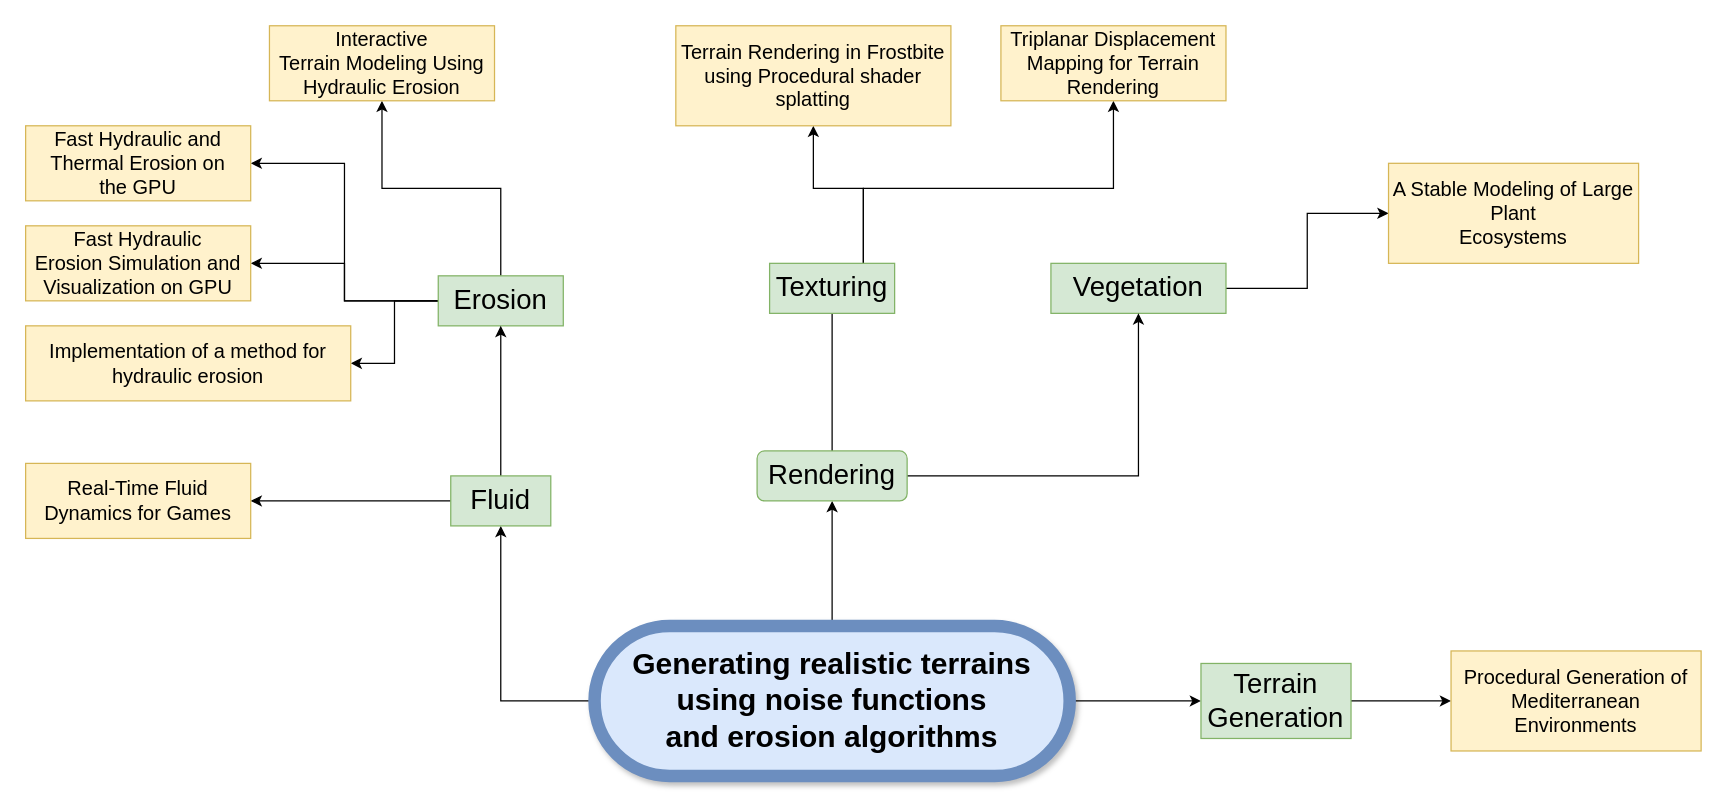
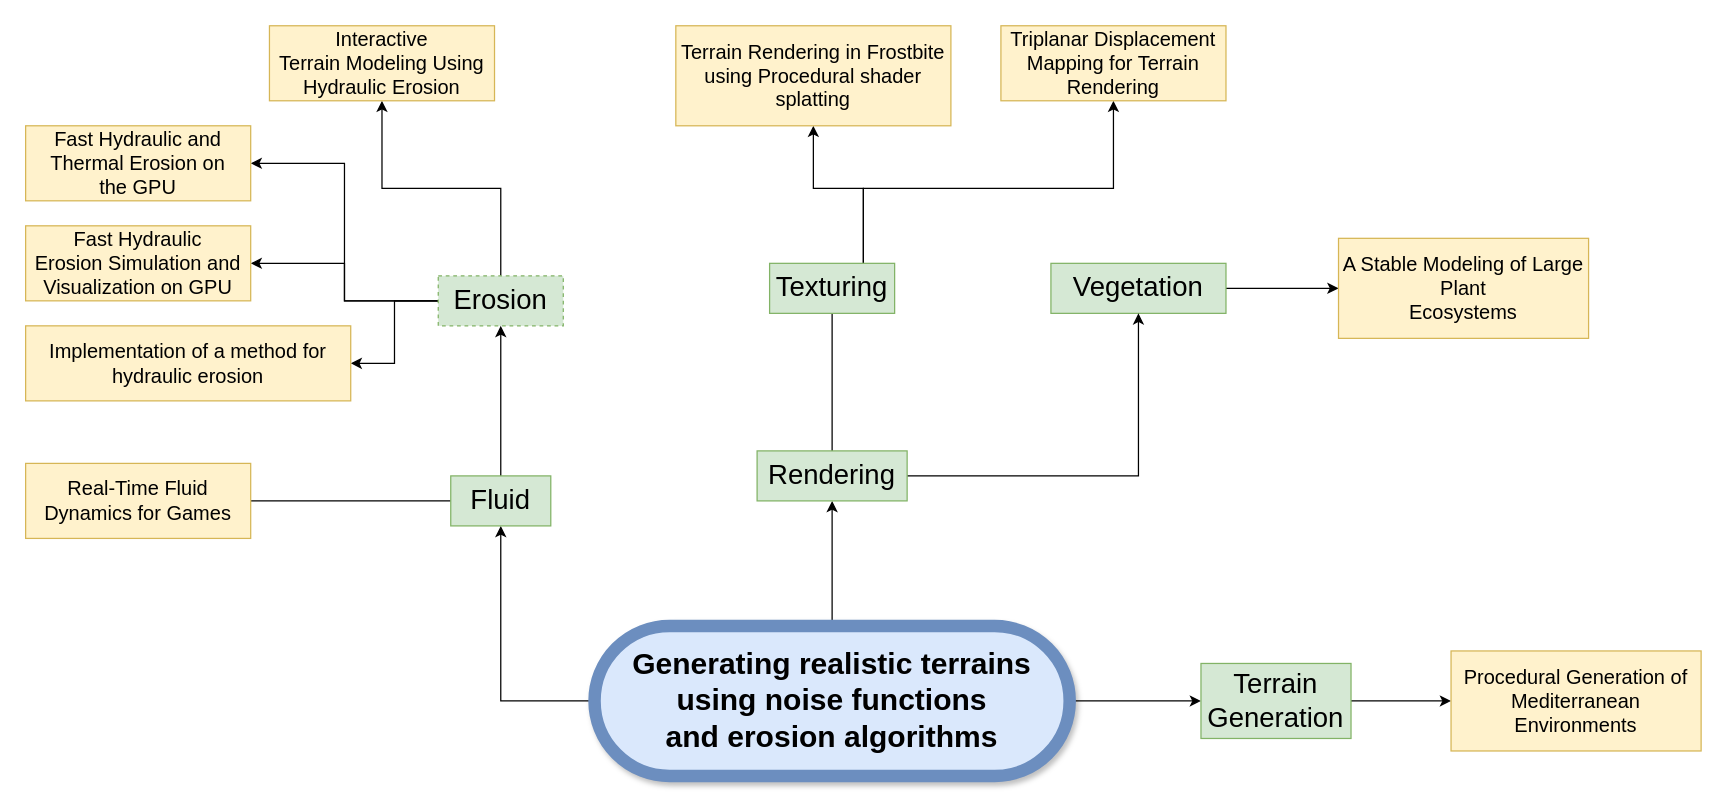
  <mxCell id="0" />
  <mxCell id="1" parent="0" />
  <mxCell id="2" style="edgeStyle=orthogonalEdgeStyle;rounded=0;orthogonalLoop=1;jettySize=auto;html=1;" edge="1" parent="1" source="5" target="15"><mxGeometry relative="1" as="geometry" /></mxCell>
  <mxCell id="3" style="edgeStyle=orthogonalEdgeStyle;rounded=0;orthogonalLoop=1;jettySize=auto;html=1;" edge="1" parent="1" source="5" target="18"><mxGeometry relative="1" as="geometry" /></mxCell>
  <mxCell id="4" style="edgeStyle=orthogonalEdgeStyle;rounded=0;orthogonalLoop=1;jettySize=auto;html=1;" edge="1" parent="1" source="5" target="20"><mxGeometry relative="1" as="geometry" /></mxCell>
  <mxCell id="5" value="&lt;div&gt;&lt;font style=&quot;font-size: 24px;&quot;&gt;&lt;b&gt;Generating realistic terrains &lt;br&gt;&lt;/b&gt;&lt;/font&gt;&lt;/div&gt;&lt;div&gt;&lt;font style=&quot;font-size: 24px;&quot;&gt;&lt;b&gt;using noise functions &lt;br&gt;&lt;/b&gt;&lt;/font&gt;&lt;/div&gt;&lt;div&gt;&lt;font style=&quot;font-size: 24px;&quot;&gt;&lt;b&gt;and erosion algorithms&lt;/b&gt;&lt;/font&gt;&lt;/div&gt;" style="rounded=1;whiteSpace=wrap;html=1;arcSize=50;fillColor=#dae8fc;strokeColor=#6c8ebf;strokeWidth=10;glass=0;shadow=1;" vertex="1" parent="1"><mxGeometry x="475" y="500" width="380" height="120" as="geometry" /></mxCell>
  <mxCell id="6" style="edgeStyle=orthogonalEdgeStyle;rounded=0;orthogonalLoop=1;jettySize=auto;html=1;" edge="1" parent="1" source="10" target="27"><mxGeometry relative="1" as="geometry" /></mxCell>
  <mxCell id="7" style="edgeStyle=orthogonalEdgeStyle;rounded=0;orthogonalLoop=1;jettySize=auto;html=1;entryX=1;entryY=0.5;entryDx=0;entryDy=0;" edge="1" parent="1" source="10" target="28"><mxGeometry relative="1" as="geometry" /></mxCell>
  <mxCell id="8" style="edgeStyle=orthogonalEdgeStyle;rounded=0;orthogonalLoop=1;jettySize=auto;html=1;" edge="1" parent="1" source="10" target="29"><mxGeometry relative="1" as="geometry" /></mxCell>
  <mxCell id="9" style="edgeStyle=orthogonalEdgeStyle;rounded=0;orthogonalLoop=1;jettySize=auto;html=1;" edge="1" parent="1" source="10" target="30"><mxGeometry relative="1" as="geometry" /></mxCell>
- <mxCell id="10" value="&lt;font style=&quot;font-size: 22px;&quot;&gt;Erosion&lt;/font&gt;" style="rounded=0;whiteSpace=wrap;html=1;fillColor=#d5e8d4;strokeColor=#82b366;" vertex="1" parent="1"><mxGeometry x="350" y="220" width="100" height="40" as="geometry" /></mxCell>
+ <mxCell id="10" value="&lt;font style=&quot;font-size: 22px;&quot;&gt;Erosion&lt;/font&gt;" style="rounded=0;whiteSpace=wrap;html=1;fillColor=#d5e8d4;strokeColor=#82b366;dashed=1;" vertex="1" parent="1"><mxGeometry x="350" y="220" width="100" height="40" as="geometry" /></mxCell>
  <mxCell id="11" style="edgeStyle=orthogonalEdgeStyle;rounded=0;orthogonalLoop=1;jettySize=auto;html=1;" edge="1" parent="1" source="12" target="24"><mxGeometry relative="1" as="geometry" /></mxCell>
  <mxCell id="12" value="&lt;font style=&quot;font-size: 22px;&quot;&gt;Vegetation&lt;/font&gt;" style="rounded=0;whiteSpace=wrap;html=1;fillColor=#d5e8d4;strokeColor=#82b366;" vertex="1" parent="1"><mxGeometry x="840" y="210" width="140" height="40" as="geometry" /></mxCell>
  <mxCell id="13" style="edgeStyle=orthogonalEdgeStyle;rounded=0;orthogonalLoop=1;jettySize=auto;html=1;" edge="1" parent="1" source="15" target="10"><mxGeometry relative="1" as="geometry" /></mxCell>
- <mxCell id="14" style="edgeStyle=orthogonalEdgeStyle;rounded=0;orthogonalLoop=1;jettySize=auto;html=1;entryX=1;entryY=0.5;entryDx=0;entryDy=0;" edge="1" parent="1" source="15" target="25"><mxGeometry relative="1" as="geometry" /></mxCell>
+ <mxCell id="14" style="edgeStyle=orthogonalEdgeStyle;rounded=0;orthogonalLoop=1;jettySize=auto;html=1;entryX=1;entryY=0.5;entryDx=0;entryDy=0;endArrow=none;" edge="1" parent="1" source="15" target="25"><mxGeometry relative="1" as="geometry" /></mxCell>
  <mxCell id="15" value="&lt;font style=&quot;font-size: 22px;&quot;&gt;Fluid&lt;/font&gt;" style="rounded=0;whiteSpace=wrap;html=1;fillColor=#d5e8d4;strokeColor=#82b366;" vertex="1" parent="1"><mxGeometry x="360" y="380" width="80" height="40" as="geometry" /></mxCell>
  <mxCell id="16" style="edgeStyle=orthogonalEdgeStyle;rounded=0;orthogonalLoop=1;jettySize=auto;html=1;entryX=0.53;entryY=0.85;entryDx=0;entryDy=0;entryPerimeter=0;" edge="1" parent="1" source="18" target="23"><mxGeometry relative="1" as="geometry"><Array as="points"><mxPoint x="665" y="244" /></Array></mxGeometry></mxCell>
  <mxCell id="17" style="edgeStyle=orthogonalEdgeStyle;rounded=0;orthogonalLoop=1;jettySize=auto;html=1;" edge="1" parent="1" source="18" target="12"><mxGeometry relative="1" as="geometry" /></mxCell>
- <mxCell id="18" value="&lt;font style=&quot;font-size: 22px;&quot;&gt;Rendering&lt;/font&gt;" style="whiteSpace=wrap;html=1;fillColor=#d5e8d4;strokeColor=#82b366;rounded=1;" vertex="1" parent="1"><mxGeometry x="605" y="360" width="120" height="40" as="geometry" /></mxCell>
+ <mxCell id="18" value="&lt;font style=&quot;font-size: 22px;&quot;&gt;Rendering&lt;/font&gt;" style="rounded=0;whiteSpace=wrap;html=1;fillColor=#d5e8d4;strokeColor=#82b366;" vertex="1" parent="1"><mxGeometry x="605" y="360" width="120" height="40" as="geometry" /></mxCell>
  <mxCell id="19" style="edgeStyle=orthogonalEdgeStyle;rounded=0;orthogonalLoop=1;jettySize=auto;html=1;" edge="1" parent="1" source="20" target="31"><mxGeometry relative="1" as="geometry" /></mxCell>
  <mxCell id="20" value="&lt;font style=&quot;font-size: 22px;&quot;&gt;Terrain Generation&lt;/font&gt;" style="rounded=0;whiteSpace=wrap;html=1;fillColor=#d5e8d4;strokeColor=#82b366;" vertex="1" parent="1"><mxGeometry x="960" y="530" width="120" height="60" as="geometry" /></mxCell>
  <mxCell id="21" style="edgeStyle=orthogonalEdgeStyle;rounded=0;orthogonalLoop=1;jettySize=auto;html=1;" edge="1" parent="1" source="23" target="26"><mxGeometry relative="1" as="geometry"><Array as="points"><mxPoint x="690" y="150" /><mxPoint x="650" y="150" /></Array></mxGeometry></mxCell>
  <mxCell id="22" style="edgeStyle=orthogonalEdgeStyle;rounded=0;orthogonalLoop=1;jettySize=auto;html=1;" edge="1" parent="1" source="23" target="32"><mxGeometry relative="1" as="geometry"><mxPoint x="810" y="110" as="targetPoint" /><Array as="points"><mxPoint x="690" y="150" /><mxPoint x="890" y="150" /></Array></mxGeometry></mxCell>
  <mxCell id="23" value="&lt;font style=&quot;font-size: 22px;&quot;&gt;Texturing&lt;/font&gt;" style="rounded=0;whiteSpace=wrap;html=1;fillColor=#d5e8d4;strokeColor=#82b366;" vertex="1" parent="1"><mxGeometry x="615" y="210" width="100" height="40" as="geometry" /></mxCell>
- <mxCell id="24" value="&lt;font style=&quot;font-size: 16px;&quot;&gt;A &lt;span dir=&quot;ltr&quot; role=&quot;presentation&quot; style=&quot;left: 327.495px; top: 854.709px; font-family: sans-serif; transform: scaleX(0.882);&quot;&gt;Stable&lt;/span&gt;&lt;span dir=&quot;ltr&quot; role=&quot;presentation&quot; style=&quot;left: 379.384px; top: 854.709px; font-family: sans-serif;&quot;&gt; &lt;/span&gt;&lt;span dir=&quot;ltr&quot; role=&quot;presentation&quot; style=&quot;left: 393.622px; top: 854.709px; font-family: sans-serif; transform: scaleX(0.959);&quot;&gt;Modeling&lt;/span&gt;&lt;span dir=&quot;ltr&quot; role=&quot;presentation&quot; style=&quot;left: 474.34px; top: 854.709px; font-family: sans-serif;&quot;&gt; &lt;/span&gt;&lt;span dir=&quot;ltr&quot; role=&quot;presentation&quot; style=&quot;left: 488.578px; top: 854.709px; font-family: sans-serif; transform: scaleX(0.999);&quot;&gt;of&lt;/span&gt;&lt;span dir=&quot;ltr&quot; role=&quot;presentation&quot; style=&quot;left: 505.867px; top: 854.709px; font-family: sans-serif;&quot;&gt; &lt;/span&gt;&lt;span dir=&quot;ltr&quot; role=&quot;presentation&quot; style=&quot;left: 520.105px; top: 854.709px; font-family: sans-serif; transform: scaleX(0.905);&quot;&gt;Large&lt;/span&gt;&lt;span dir=&quot;ltr&quot; role=&quot;presentation&quot; style=&quot;left: 568.134px; top: 854.709px; font-family: sans-serif;&quot;&gt; &lt;/span&gt;&lt;span dir=&quot;ltr&quot; role=&quot;presentation&quot; style=&quot;left: 582.372px; top: 854.709px; font-family: sans-serif; transform: scaleX(0.902);&quot;&gt;Plant&lt;/span&gt;&lt;br role=&quot;presentation&quot;&gt;&lt;span dir=&quot;ltr&quot; role=&quot;presentation&quot; style=&quot;left: 190.779px; top: 879.615px; font-family: sans-serif; transform: scaleX(0.917);&quot;&gt;Ecosystems&lt;/span&gt;&lt;/font&gt;" style="text;html=1;align=center;verticalAlign=middle;whiteSpace=wrap;rounded=0;fontSize=16;fillColor=#fff2cc;strokeColor=#d6b656;" vertex="1" parent="1"><mxGeometry x="1110" y="130" width="200" height="80" as="geometry" /></mxCell>
+ <mxCell id="24" value="&lt;font style=&quot;font-size: 16px;&quot;&gt;A &lt;span dir=&quot;ltr&quot; role=&quot;presentation&quot; style=&quot;left: 327.495px; top: 854.709px; font-family: sans-serif; transform: scaleX(0.882);&quot;&gt;Stable&lt;/span&gt;&lt;span dir=&quot;ltr&quot; role=&quot;presentation&quot; style=&quot;left: 379.384px; top: 854.709px; font-family: sans-serif;&quot;&gt; &lt;/span&gt;&lt;span dir=&quot;ltr&quot; role=&quot;presentation&quot; style=&quot;left: 393.622px; top: 854.709px; font-family: sans-serif; transform: scaleX(0.959);&quot;&gt;Modeling&lt;/span&gt;&lt;span dir=&quot;ltr&quot; role=&quot;presentation&quot; style=&quot;left: 474.34px; top: 854.709px; font-family: sans-serif;&quot;&gt; &lt;/span&gt;&lt;span dir=&quot;ltr&quot; role=&quot;presentation&quot; style=&quot;left: 488.578px; top: 854.709px; font-family: sans-serif; transform: scaleX(0.999);&quot;&gt;of&lt;/span&gt;&lt;span dir=&quot;ltr&quot; role=&quot;presentation&quot; style=&quot;left: 505.867px; top: 854.709px; font-family: sans-serif;&quot;&gt; &lt;/span&gt;&lt;span dir=&quot;ltr&quot; role=&quot;presentation&quot; style=&quot;left: 520.105px; top: 854.709px; font-family: sans-serif; transform: scaleX(0.905);&quot;&gt;Large&lt;/span&gt;&lt;span dir=&quot;ltr&quot; role=&quot;presentation&quot; style=&quot;left: 568.134px; top: 854.709px; font-family: sans-serif;&quot;&gt; &lt;/span&gt;&lt;span dir=&quot;ltr&quot; role=&quot;presentation&quot; style=&quot;left: 582.372px; top: 854.709px; font-family: sans-serif; transform: scaleX(0.902);&quot;&gt;Plant&lt;/span&gt;&lt;br role=&quot;presentation&quot;&gt;&lt;span dir=&quot;ltr&quot; role=&quot;presentation&quot; style=&quot;left: 190.779px; top: 879.615px; font-family: sans-serif; transform: scaleX(0.917);&quot;&gt;Ecosystems&lt;/span&gt;&lt;/font&gt;" style="text;html=1;align=center;verticalAlign=middle;whiteSpace=wrap;rounded=0;fontSize=16;fillColor=#fff2cc;strokeColor=#d6b656;" vertex="1" parent="1"><mxGeometry x="1070" y="190" width="200" height="80" as="geometry" /></mxCell>
  <mxCell id="25" value="Real-Time Fluid Dynamics for Games" style="text;html=1;align=center;verticalAlign=middle;whiteSpace=wrap;rounded=0;fontSize=16;fillColor=#fff2cc;strokeColor=#d6b656;" vertex="1" parent="1"><mxGeometry x="20" y="370" width="180" height="60" as="geometry" /></mxCell>
  <mxCell id="26" value="&lt;font style=&quot;font-size: 16px;&quot;&gt;Terrain Rendering in Frostbite us&lt;span dir=&quot;ltr&quot; role=&quot;presentation&quot; style=&quot;left: 190.779px; top: 979.24px; font-family: sans-serif; transform: scaleX(0.986);&quot;&gt;ing Procedural shader splatting&lt;/span&gt;&lt;/font&gt;" style="text;html=1;align=center;verticalAlign=middle;whiteSpace=wrap;rounded=0;fontSize=16;fillColor=#fff2cc;strokeColor=#d6b656;" vertex="1" parent="1"><mxGeometry x="540" y="20" width="220" height="80" as="geometry" /></mxCell>
  <mxCell id="27" value="&lt;font style=&quot;font-size: 16px;&quot;&gt;Interactive&lt;br role=&quot;presentation&quot;&gt;&lt;span dir=&quot;ltr&quot; role=&quot;presentation&quot; style=&quot;left: 190.779px; top: 1053.96px; font-family: sans-serif; transform: scaleX(1.029);&quot;&gt;Terrain Modeling Using Hydraulic Erosion&lt;/span&gt;&lt;/font&gt;" style="text;html=1;align=center;verticalAlign=middle;whiteSpace=wrap;rounded=0;fontSize=16;fillColor=#fff2cc;strokeColor=#d6b656;" vertex="1" parent="1"><mxGeometry x="215" y="20" width="180" height="60" as="geometry" /></mxCell>
  <mxCell id="28" value="&lt;font style=&quot;font-size: 16px;&quot;&gt;Fast Hydraulic and Thermal Erosion on&lt;br role=&quot;presentation&quot;&gt;&lt;span dir=&quot;ltr&quot; role=&quot;presentation&quot; style=&quot;left: 190.779px; top: 1153.59px; font-family: sans-serif; transform: scaleX(1.061);&quot;&gt;the GPU&lt;/span&gt;&lt;/font&gt;" style="text;html=1;align=center;verticalAlign=middle;whiteSpace=wrap;rounded=0;fontSize=16;fillColor=#fff2cc;strokeColor=#d6b656;" vertex="1" parent="1"><mxGeometry x="20" y="100" width="180" height="60" as="geometry" /></mxCell>
  <mxCell id="29" value="F&lt;font style=&quot;font-size: 16px;&quot;&gt;ast Hydraulic&lt;br role=&quot;presentation&quot;&gt;&lt;span dir=&quot;ltr&quot; role=&quot;presentation&quot; style=&quot;left: 190.779px; top: 1228.31px; font-family: sans-serif; transform: scaleX(0.918);&quot;&gt;Erosion&lt;/span&gt;&lt;span dir=&quot;ltr&quot; role=&quot;presentation&quot; style=&quot;left: 255.349px; top: 1228.31px; font-family: sans-serif;&quot;&gt; &lt;/span&gt;&lt;span dir=&quot;ltr&quot; role=&quot;presentation&quot; style=&quot;left: 267.844px; top: 1228.31px; font-family: sans-serif; transform: scaleX(0.941);&quot;&gt;Simulation&lt;/span&gt;&lt;span dir=&quot;ltr&quot; role=&quot;presentation&quot; style=&quot;left: 358.96px; top: 1228.31px; font-family: sans-serif;&quot;&gt; &lt;/span&gt;&lt;span dir=&quot;ltr&quot; role=&quot;presentation&quot; style=&quot;left: 371.455px; top: 1228.31px; font-family: sans-serif; transform: scaleX(0.866);&quot;&gt;and&lt;/span&gt;&lt;span dir=&quot;ltr&quot; role=&quot;presentation&quot; style=&quot;left: 401.426px; top: 1228.31px; font-family: sans-serif;&quot;&gt; &lt;/span&gt;&lt;span dir=&quot;ltr&quot; role=&quot;presentation&quot; style=&quot;left: 413.941px; top: 1228.31px; font-family: sans-serif; transform: scaleX(0.942);&quot;&gt;Visualization&lt;/span&gt;&lt;span dir=&quot;ltr&quot; role=&quot;presentation&quot; style=&quot;left: 523.385px; top: 1228.31px; font-family: sans-serif;&quot;&gt; &lt;/span&gt;&lt;span dir=&quot;ltr&quot; role=&quot;presentation&quot; style=&quot;left: 535.879px; top: 1228.31px; font-family: sans-serif; transform: scaleX(0.9);&quot;&gt;on&lt;/span&gt;&lt;span dir=&quot;ltr&quot; role=&quot;presentation&quot; style=&quot;left: 556.635px; top: 1228.31px; font-family: sans-serif;&quot;&gt; &lt;/span&gt;&lt;span dir=&quot;ltr&quot; role=&quot;presentation&quot; style=&quot;left: 569.13px; top: 1228.31px; font-family: sans-serif; transform: scaleX(0.97);&quot;&gt;GPU&lt;/span&gt;&lt;/font&gt;" style="text;html=1;align=center;verticalAlign=middle;whiteSpace=wrap;rounded=0;fontSize=16;fillColor=#fff2cc;strokeColor=#d6b656;" vertex="1" parent="1"><mxGeometry x="20" y="180" width="180" height="60" as="geometry" /></mxCell>
  <mxCell id="30" value="&lt;font style=&quot;font-size: 16px;&quot;&gt;Implementation of a method for hy&lt;span dir=&quot;ltr&quot; role=&quot;presentation&quot; style=&quot;left: 190.779px; top: 1327.93px; font-family: sans-serif; transform: scaleX(0.944);&quot;&gt;draulic erosion&lt;/span&gt;&lt;/font&gt;" style="text;html=1;align=center;verticalAlign=middle;whiteSpace=wrap;rounded=0;fontSize=16;fillColor=#fff2cc;strokeColor=#d6b656;" vertex="1" parent="1"><mxGeometry x="20" y="260" width="260" height="60" as="geometry" /></mxCell>
  <mxCell id="31" value="&lt;font style=&quot;font-size: 16px;&quot;&gt;Procedural Gener&lt;span dir=&quot;ltr&quot; role=&quot;presentation&quot; style=&quot;left: 190.779px; top: 1402.65px; font-family: sans-serif; transform: scaleX(0.962);&quot;&gt;ation of Mediterranean Environments&lt;/span&gt;&lt;/font&gt;" style="text;html=1;align=center;verticalAlign=middle;whiteSpace=wrap;rounded=0;fontSize=16;fillColor=#fff2cc;strokeColor=#d6b656;" vertex="1" parent="1"><mxGeometry x="1160" y="520" width="200" height="80" as="geometry" /></mxCell>
  <mxCell id="32" value="&lt;font style=&quot;font-size: 16px;&quot;&gt;Triplanar&lt;span dir=&quot;ltr&quot; role=&quot;presentation&quot; style=&quot;left: 738.725px; top: 132.417px; font-family: sans-serif; transform: scaleX(0.958);&quot;&gt; Displacement Mapping for Terrain Rendering&lt;/span&gt;&lt;/font&gt;" style="text;html=1;align=center;verticalAlign=middle;whiteSpace=wrap;rounded=0;fontSize=16;fillColor=#fff2cc;strokeColor=#d6b656;" vertex="1" parent="1"><mxGeometry x="800" y="20" width="180" height="60" as="geometry" /></mxCell>
